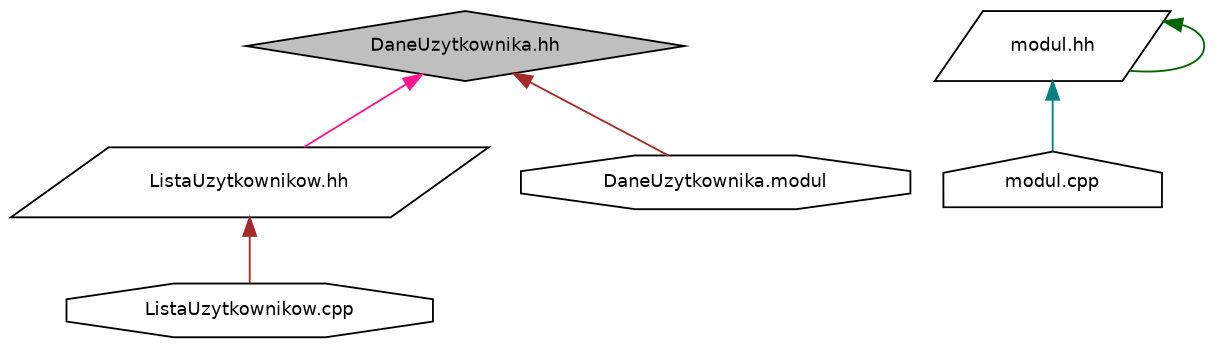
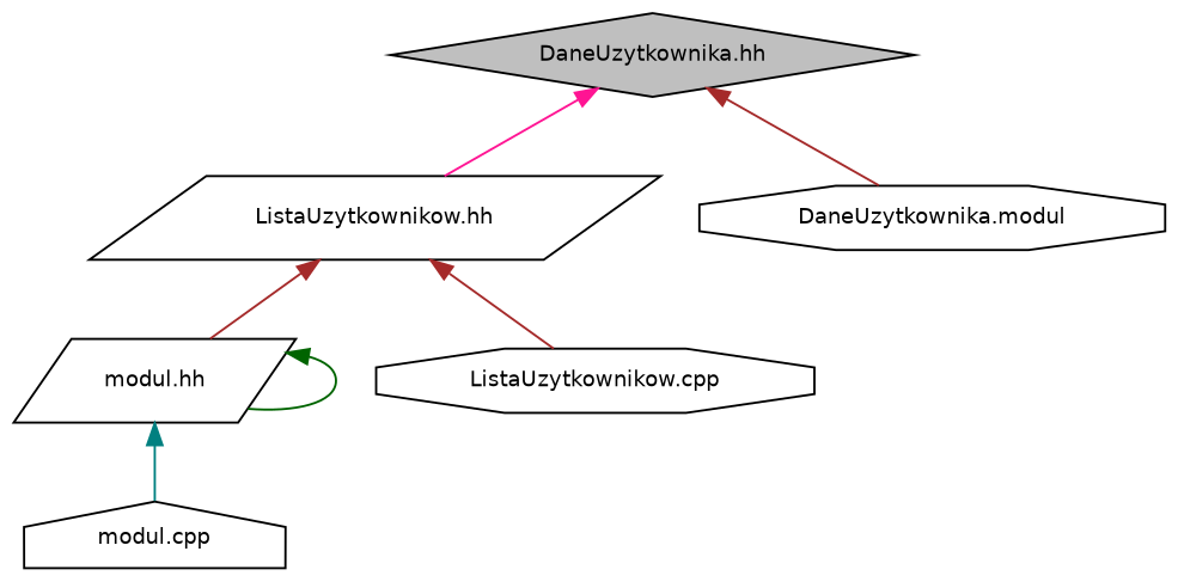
  digraph {
    node [color=black fillcolor=white fontname=Helvetica fontsize=10 shape=parallelogram style=filled]
    edge [color=brown dir=back fontname=Helvetica fontsize=10 labelfontname=Helvetica labelfontsize=10 style=solid]
    n1 [fillcolor=grey75 fontcolor=black height=0.2 label="DaneUzytkownika.hh" shape=diamond width=0.4]
    n2 [height=0.2 label="ListaUzytkownikow.hh" width=0.4]
    n3 [height=0.2 label="DaneUzytkownika.modul" shape=octagon width=0.4]
    n4 [height=0.2 label="modul.hh" width=0.4]
    n5 [height=0.2 label="ListaUzytkownikow.cpp" shape=octagon width=0.4]
    n6 [height=0.2 label="modul.cpp" shape=house width=0.4]
    n1 -> n2 [color=deeppink]
    n1 -> n3
+   n2 -> n4
    n2 -> n5
    n4 -> n4 [color=darkgreen]
    n4 -> n6 [color=teal]
  }
